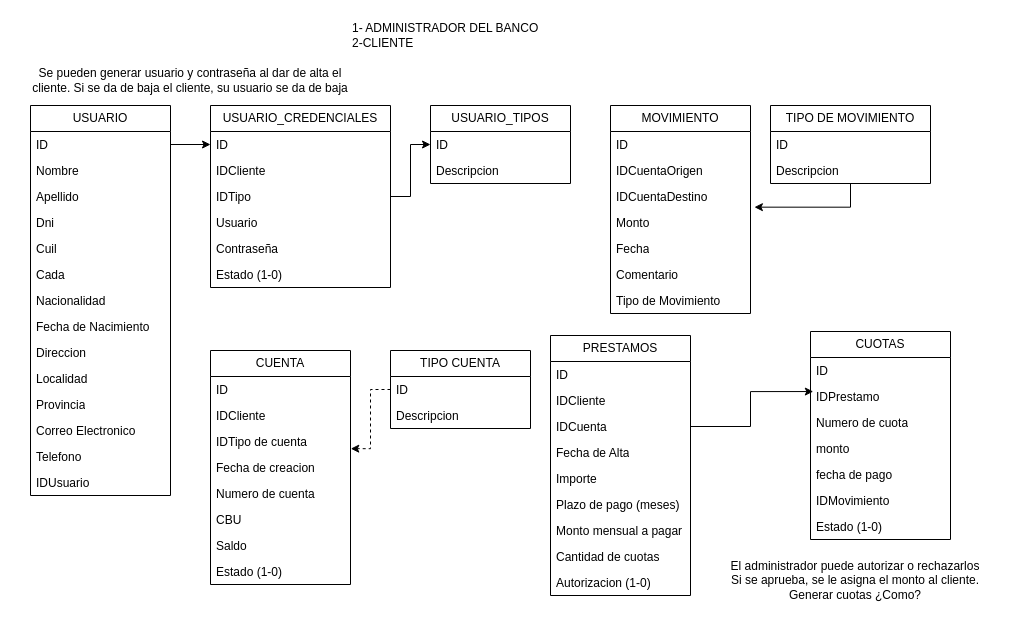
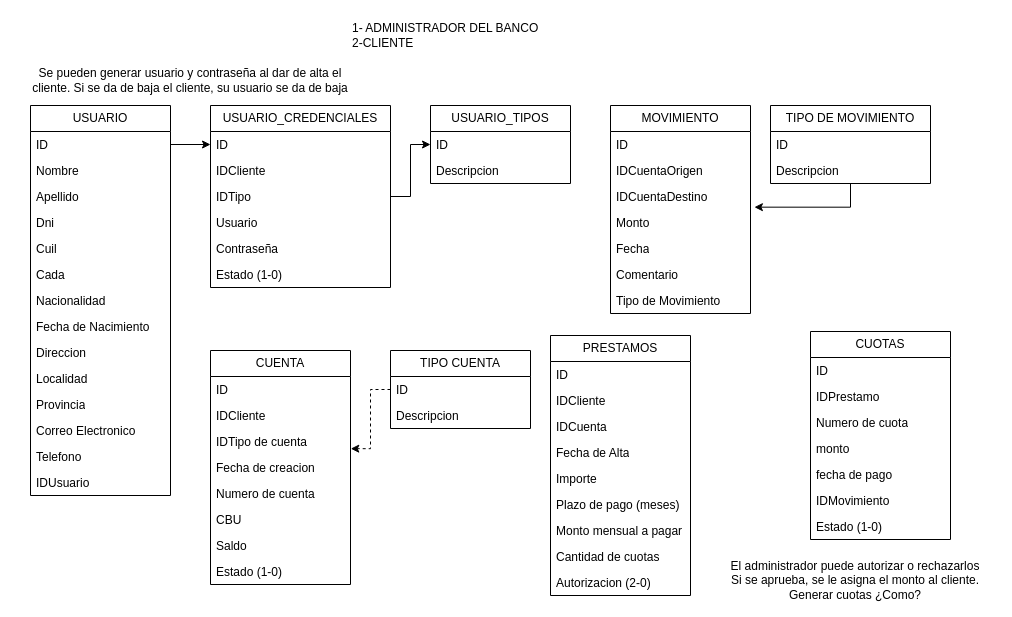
  <mxCell id="0" />
  <mxCell id="1" parent="0" />
  <mxCell id="2" value="USUARIO_TIPOS" style="swimlane;fontStyle=0;childLayout=stackLayout;horizontal=1;startSize=26;fillColor=none;horizontalStack=0;resizeParent=1;resizeParentMax=0;resizeLast=0;collapsible=1;marginBottom=0;whiteSpace=wrap;html=1;" parent="1" vertex="1"><mxGeometry x="430" y="105" width="140" height="78" as="geometry" /></mxCell>
  <mxCell id="3" value="ID" style="text;strokeColor=none;fillColor=none;align=left;verticalAlign=top;spacingLeft=4;spacingRight=4;overflow=hidden;rotatable=0;points=[[0,0.5],[1,0.5]];portConstraint=eastwest;whiteSpace=wrap;html=1;" parent="2" vertex="1"><mxGeometry y="26" width="140" height="26" as="geometry" /></mxCell>
  <mxCell id="4" value="Descripcion" style="text;strokeColor=none;fillColor=none;align=left;verticalAlign=top;spacingLeft=4;spacingRight=4;overflow=hidden;rotatable=0;points=[[0,0.5],[1,0.5]];portConstraint=eastwest;whiteSpace=wrap;html=1;" parent="2" vertex="1"><mxGeometry y="52" width="140" height="26" as="geometry" /></mxCell>
  <mxCell id="5" value="1- ADMINISTRADOR DEL BANCO&lt;div&gt;2-CLIENTE&lt;/div&gt;" style="text;strokeColor=none;align=left;fillColor=none;html=1;verticalAlign=middle;whiteSpace=wrap;rounded=0;" parent="1" vertex="1"><mxGeometry x="350" y="20" width="190" height="30" as="geometry" /></mxCell>
  <mxCell id="6" value="USUARIO" style="swimlane;fontStyle=0;childLayout=stackLayout;horizontal=1;startSize=26;fillColor=none;horizontalStack=0;resizeParent=1;resizeParentMax=0;resizeLast=0;collapsible=1;marginBottom=0;whiteSpace=wrap;html=1;" parent="1" vertex="1"><mxGeometry x="30" y="105" width="140" height="390" as="geometry" /></mxCell>
  <mxCell id="7" value="ID" style="text;strokeColor=none;fillColor=none;align=left;verticalAlign=top;spacingLeft=4;spacingRight=4;overflow=hidden;rotatable=0;points=[[0,0.5],[1,0.5]];portConstraint=eastwest;whiteSpace=wrap;html=1;" parent="6" vertex="1"><mxGeometry y="26" width="140" height="26" as="geometry" /></mxCell>
  <mxCell id="8" value="Nombre" style="text;strokeColor=none;fillColor=none;align=left;verticalAlign=top;spacingLeft=4;spacingRight=4;overflow=hidden;rotatable=0;points=[[0,0.5],[1,0.5]];portConstraint=eastwest;whiteSpace=wrap;html=1;" parent="6" vertex="1"><mxGeometry y="52" width="140" height="26" as="geometry" /></mxCell>
  <mxCell id="9" value="Apellido" style="text;strokeColor=none;fillColor=none;align=left;verticalAlign=top;spacingLeft=4;spacingRight=4;overflow=hidden;rotatable=0;points=[[0,0.5],[1,0.5]];portConstraint=eastwest;whiteSpace=wrap;html=1;" parent="6" vertex="1"><mxGeometry y="78" width="140" height="26" as="geometry" /></mxCell>
  <mxCell id="10" value="Dni" style="text;strokeColor=none;fillColor=none;align=left;verticalAlign=top;spacingLeft=4;spacingRight=4;overflow=hidden;rotatable=0;points=[[0,0.5],[1,0.5]];portConstraint=eastwest;whiteSpace=wrap;html=1;" parent="6" vertex="1"><mxGeometry y="104" width="140" height="26" as="geometry" /></mxCell>
  <mxCell id="11" value="Cuil" style="text;strokeColor=none;fillColor=none;align=left;verticalAlign=top;spacingLeft=4;spacingRight=4;overflow=hidden;rotatable=0;points=[[0,0.5],[1,0.5]];portConstraint=eastwest;whiteSpace=wrap;html=1;" parent="6" vertex="1"><mxGeometry y="130" width="140" height="26" as="geometry" /></mxCell>
  <mxCell id="12" value="Cada" style="text;strokeColor=none;fillColor=none;align=left;verticalAlign=top;spacingLeft=4;spacingRight=4;overflow=hidden;rotatable=0;points=[[0,0.5],[1,0.5]];portConstraint=eastwest;whiteSpace=wrap;html=1;" parent="6" vertex="1"><mxGeometry y="156" width="140" height="26" as="geometry" /></mxCell>
  <mxCell id="13" value="Nacionalidad" style="text;strokeColor=none;fillColor=none;align=left;verticalAlign=top;spacingLeft=4;spacingRight=4;overflow=hidden;rotatable=0;points=[[0,0.5],[1,0.5]];portConstraint=eastwest;whiteSpace=wrap;html=1;" parent="6" vertex="1"><mxGeometry y="182" width="140" height="26" as="geometry" /></mxCell>
  <mxCell id="14" value="Fecha de Nacimiento" style="text;strokeColor=none;fillColor=none;align=left;verticalAlign=top;spacingLeft=4;spacingRight=4;overflow=hidden;rotatable=0;points=[[0,0.5],[1,0.5]];portConstraint=eastwest;whiteSpace=wrap;html=1;" parent="6" vertex="1"><mxGeometry y="208" width="140" height="26" as="geometry" /></mxCell>
  <mxCell id="15" value="Direccion" style="text;strokeColor=none;fillColor=none;align=left;verticalAlign=top;spacingLeft=4;spacingRight=4;overflow=hidden;rotatable=0;points=[[0,0.5],[1,0.5]];portConstraint=eastwest;whiteSpace=wrap;html=1;" parent="6" vertex="1"><mxGeometry y="234" width="140" height="26" as="geometry" /></mxCell>
  <mxCell id="16" value="Localidad" style="text;strokeColor=none;fillColor=none;align=left;verticalAlign=top;spacingLeft=4;spacingRight=4;overflow=hidden;rotatable=0;points=[[0,0.5],[1,0.5]];portConstraint=eastwest;whiteSpace=wrap;html=1;" parent="6" vertex="1"><mxGeometry y="260" width="140" height="26" as="geometry" /></mxCell>
  <mxCell id="17" value="Provincia" style="text;strokeColor=none;fillColor=none;align=left;verticalAlign=top;spacingLeft=4;spacingRight=4;overflow=hidden;rotatable=0;points=[[0,0.5],[1,0.5]];portConstraint=eastwest;whiteSpace=wrap;html=1;" parent="6" vertex="1"><mxGeometry y="286" width="140" height="26" as="geometry" /></mxCell>
  <mxCell id="18" value="Correo Electronico" style="text;strokeColor=none;fillColor=none;align=left;verticalAlign=top;spacingLeft=4;spacingRight=4;overflow=hidden;rotatable=0;points=[[0,0.5],[1,0.5]];portConstraint=eastwest;whiteSpace=wrap;html=1;" parent="6" vertex="1"><mxGeometry y="312" width="140" height="26" as="geometry" /></mxCell>
  <mxCell id="19" value="Telefono" style="text;strokeColor=none;fillColor=none;align=left;verticalAlign=top;spacingLeft=4;spacingRight=4;overflow=hidden;rotatable=0;points=[[0,0.5],[1,0.5]];portConstraint=eastwest;whiteSpace=wrap;html=1;" parent="6" vertex="1"><mxGeometry y="338" width="140" height="26" as="geometry" /></mxCell>
  <mxCell id="20" value="IDUsuario" style="text;strokeColor=none;fillColor=none;align=left;verticalAlign=top;spacingLeft=4;spacingRight=4;overflow=hidden;rotatable=0;points=[[0,0.5],[1,0.5]];portConstraint=eastwest;whiteSpace=wrap;html=1;" parent="6" vertex="1"><mxGeometry y="364" width="140" height="26" as="geometry" /></mxCell>
  <mxCell id="21" value="USUARIO_CREDENCIALES" style="swimlane;fontStyle=0;childLayout=stackLayout;horizontal=1;startSize=26;fillColor=none;horizontalStack=0;resizeParent=1;resizeParentMax=0;resizeLast=0;collapsible=1;marginBottom=0;whiteSpace=wrap;html=1;" parent="1" vertex="1"><mxGeometry x="210" y="105" width="180" height="182" as="geometry" /></mxCell>
  <mxCell id="22" value="ID" style="text;strokeColor=none;fillColor=none;align=left;verticalAlign=top;spacingLeft=4;spacingRight=4;overflow=hidden;rotatable=0;points=[[0,0.5],[1,0.5]];portConstraint=eastwest;whiteSpace=wrap;html=1;" parent="21" vertex="1"><mxGeometry y="26" width="180" height="26" as="geometry" /></mxCell>
  <mxCell id="23" value="IDCliente" style="text;strokeColor=none;fillColor=none;align=left;verticalAlign=top;spacingLeft=4;spacingRight=4;overflow=hidden;rotatable=0;points=[[0,0.5],[1,0.5]];portConstraint=eastwest;whiteSpace=wrap;html=1;" parent="21" vertex="1"><mxGeometry y="52" width="180" height="26" as="geometry" /></mxCell>
  <mxCell id="24" value="IDTipo" style="text;strokeColor=none;fillColor=none;align=left;verticalAlign=top;spacingLeft=4;spacingRight=4;overflow=hidden;rotatable=0;points=[[0,0.5],[1,0.5]];portConstraint=eastwest;whiteSpace=wrap;html=1;" vertex="1" parent="21"><mxGeometry y="78" width="180" height="26" as="geometry" /></mxCell>
  <mxCell id="25" value="Usuario" style="text;strokeColor=none;fillColor=none;align=left;verticalAlign=top;spacingLeft=4;spacingRight=4;overflow=hidden;rotatable=0;points=[[0,0.5],[1,0.5]];portConstraint=eastwest;whiteSpace=wrap;html=1;" parent="21" vertex="1"><mxGeometry y="104" width="180" height="26" as="geometry" /></mxCell>
  <mxCell id="26" value="Contraseña" style="text;strokeColor=none;fillColor=none;align=left;verticalAlign=top;spacingLeft=4;spacingRight=4;overflow=hidden;rotatable=0;points=[[0,0.5],[1,0.5]];portConstraint=eastwest;whiteSpace=wrap;html=1;" parent="21" vertex="1"><mxGeometry y="130" width="180" height="26" as="geometry" /></mxCell>
  <mxCell id="27" value="Estado (1-0)" style="text;strokeColor=none;fillColor=none;align=left;verticalAlign=top;spacingLeft=4;spacingRight=4;overflow=hidden;rotatable=0;points=[[0,0.5],[1,0.5]];portConstraint=eastwest;whiteSpace=wrap;html=1;" parent="21" vertex="1"><mxGeometry y="156" width="180" height="26" as="geometry" /></mxCell>
  <mxCell id="28" value="Se pueden generar usuario y contraseña al dar de alta el cliente. Si se da de baja el cliente, su usuario se da de baja" style="text;strokeColor=none;align=center;fillColor=none;html=1;verticalAlign=middle;whiteSpace=wrap;rounded=0;" parent="1" vertex="1"><mxGeometry x="20" y="65" width="340" height="30" as="geometry" /></mxCell>
  <mxCell id="29" value="CUENTA" style="swimlane;fontStyle=0;childLayout=stackLayout;horizontal=1;startSize=26;fillColor=none;horizontalStack=0;resizeParent=1;resizeParentMax=0;resizeLast=0;collapsible=1;marginBottom=0;whiteSpace=wrap;html=1;" parent="1" vertex="1"><mxGeometry x="210" y="350" width="140" height="234" as="geometry" /></mxCell>
  <mxCell id="30" value="ID" style="text;strokeColor=none;fillColor=none;align=left;verticalAlign=top;spacingLeft=4;spacingRight=4;overflow=hidden;rotatable=0;points=[[0,0.5],[1,0.5]];portConstraint=eastwest;whiteSpace=wrap;html=1;" parent="29" vertex="1"><mxGeometry y="26" width="140" height="26" as="geometry" /></mxCell>
  <mxCell id="31" value="IDCliente" style="text;strokeColor=none;fillColor=none;align=left;verticalAlign=top;spacingLeft=4;spacingRight=4;overflow=hidden;rotatable=0;points=[[0,0.5],[1,0.5]];portConstraint=eastwest;whiteSpace=wrap;html=1;" parent="29" vertex="1"><mxGeometry y="52" width="140" height="26" as="geometry" /></mxCell>
  <mxCell id="32" value="IDTipo de cuenta" style="text;strokeColor=none;fillColor=none;align=left;verticalAlign=top;spacingLeft=4;spacingRight=4;overflow=hidden;rotatable=0;points=[[0,0.5],[1,0.5]];portConstraint=eastwest;whiteSpace=wrap;html=1;" parent="29" vertex="1"><mxGeometry y="78" width="140" height="26" as="geometry" /></mxCell>
  <mxCell id="33" value="Fecha de creacion" style="text;strokeColor=none;fillColor=none;align=left;verticalAlign=top;spacingLeft=4;spacingRight=4;overflow=hidden;rotatable=0;points=[[0,0.5],[1,0.5]];portConstraint=eastwest;whiteSpace=wrap;html=1;" parent="29" vertex="1"><mxGeometry y="104" width="140" height="26" as="geometry" /></mxCell>
  <mxCell id="34" value="Numero de cuenta" style="text;strokeColor=none;fillColor=none;align=left;verticalAlign=top;spacingLeft=4;spacingRight=4;overflow=hidden;rotatable=0;points=[[0,0.5],[1,0.5]];portConstraint=eastwest;whiteSpace=wrap;html=1;" parent="29" vertex="1"><mxGeometry y="130" width="140" height="26" as="geometry" /></mxCell>
  <mxCell id="35" value="CBU" style="text;strokeColor=none;fillColor=none;align=left;verticalAlign=top;spacingLeft=4;spacingRight=4;overflow=hidden;rotatable=0;points=[[0,0.5],[1,0.5]];portConstraint=eastwest;whiteSpace=wrap;html=1;" parent="29" vertex="1"><mxGeometry y="156" width="140" height="26" as="geometry" /></mxCell>
  <mxCell id="36" value="Saldo" style="text;strokeColor=none;fillColor=none;align=left;verticalAlign=top;spacingLeft=4;spacingRight=4;overflow=hidden;rotatable=0;points=[[0,0.5],[1,0.5]];portConstraint=eastwest;whiteSpace=wrap;html=1;" parent="29" vertex="1"><mxGeometry y="182" width="140" height="26" as="geometry" /></mxCell>
  <mxCell id="37" value="Estado (1-0)" style="text;strokeColor=none;fillColor=none;align=left;verticalAlign=top;spacingLeft=4;spacingRight=4;overflow=hidden;rotatable=0;points=[[0,0.5],[1,0.5]];portConstraint=eastwest;whiteSpace=wrap;html=1;" parent="29" vertex="1"><mxGeometry y="208" width="140" height="26" as="geometry" /></mxCell>
  <mxCell id="38" value="PRESTAMOS" style="swimlane;fontStyle=0;childLayout=stackLayout;horizontal=1;startSize=26;fillColor=none;horizontalStack=0;resizeParent=1;resizeParentMax=0;resizeLast=0;collapsible=1;marginBottom=0;whiteSpace=wrap;html=1;" parent="1" vertex="1"><mxGeometry x="550" y="335" width="140" height="260" as="geometry" /></mxCell>
  <mxCell id="39" value="ID" style="text;strokeColor=none;fillColor=none;align=left;verticalAlign=top;spacingLeft=4;spacingRight=4;overflow=hidden;rotatable=0;points=[[0,0.5],[1,0.5]];portConstraint=eastwest;whiteSpace=wrap;html=1;" parent="38" vertex="1"><mxGeometry y="26" width="140" height="26" as="geometry" /></mxCell>
  <mxCell id="40" value="IDCliente" style="text;strokeColor=none;fillColor=none;align=left;verticalAlign=top;spacingLeft=4;spacingRight=4;overflow=hidden;rotatable=0;points=[[0,0.5],[1,0.5]];portConstraint=eastwest;whiteSpace=wrap;html=1;" parent="38" vertex="1"><mxGeometry y="52" width="140" height="26" as="geometry" /></mxCell>
  <mxCell id="41" value="IDCuenta" style="text;strokeColor=none;fillColor=none;align=left;verticalAlign=top;spacingLeft=4;spacingRight=4;overflow=hidden;rotatable=0;points=[[0,0.5],[1,0.5]];portConstraint=eastwest;whiteSpace=wrap;html=1;" parent="38" vertex="1"><mxGeometry y="78" width="140" height="26" as="geometry" /></mxCell>
  <mxCell id="42" value="Fecha de Alta" style="text;strokeColor=none;fillColor=none;align=left;verticalAlign=top;spacingLeft=4;spacingRight=4;overflow=hidden;rotatable=0;points=[[0,0.5],[1,0.5]];portConstraint=eastwest;whiteSpace=wrap;html=1;" parent="38" vertex="1"><mxGeometry y="104" width="140" height="26" as="geometry" /></mxCell>
  <mxCell id="43" value="Importe" style="text;strokeColor=none;fillColor=none;align=left;verticalAlign=top;spacingLeft=4;spacingRight=4;overflow=hidden;rotatable=0;points=[[0,0.5],[1,0.5]];portConstraint=eastwest;whiteSpace=wrap;html=1;" parent="38" vertex="1"><mxGeometry y="130" width="140" height="26" as="geometry" /></mxCell>
  <mxCell id="44" value="Plazo de pago (meses)" style="text;strokeColor=none;fillColor=none;align=left;verticalAlign=top;spacingLeft=4;spacingRight=4;overflow=hidden;rotatable=0;points=[[0,0.5],[1,0.5]];portConstraint=eastwest;whiteSpace=wrap;html=1;" parent="38" vertex="1"><mxGeometry y="156" width="140" height="26" as="geometry" /></mxCell>
  <mxCell id="45" value="Monto mensual a pagar" style="text;strokeColor=none;fillColor=none;align=left;verticalAlign=top;spacingLeft=4;spacingRight=4;overflow=hidden;rotatable=0;points=[[0,0.5],[1,0.5]];portConstraint=eastwest;whiteSpace=wrap;html=1;" parent="38" vertex="1"><mxGeometry y="182" width="140" height="26" as="geometry" /></mxCell>
  <mxCell id="46" value="Cantidad de cuotas" style="text;strokeColor=none;fillColor=none;align=left;verticalAlign=top;spacingLeft=4;spacingRight=4;overflow=hidden;rotatable=0;points=[[0,0.5],[1,0.5]];portConstraint=eastwest;whiteSpace=wrap;html=1;" parent="38" vertex="1"><mxGeometry y="208" width="140" height="26" as="geometry" /></mxCell>
- <mxCell id="47" value="Autorizacion (1-0)" style="text;strokeColor=none;fillColor=none;align=left;verticalAlign=top;spacingLeft=4;spacingRight=4;overflow=hidden;rotatable=0;points=[[0,0.5],[1,0.5]];portConstraint=eastwest;whiteSpace=wrap;html=1;" parent="38" vertex="1"><mxGeometry y="234" width="140" height="26" as="geometry" /></mxCell>
+ <mxCell id="47" value="Autorizacion (2-0)" style="text;strokeColor=none;fillColor=none;align=left;verticalAlign=top;spacingLeft=4;spacingRight=4;overflow=hidden;rotatable=0;points=[[0,0.5],[1,0.5]];portConstraint=eastwest;whiteSpace=wrap;html=1;" parent="38" vertex="1"><mxGeometry y="234" width="140" height="26" as="geometry" /></mxCell>
  <mxCell id="48" value="El administrador puede autorizar o rechazarlos&lt;div&gt;Si se aprueba, se le asigna el monto al cliente.&lt;/div&gt;&lt;div&gt;Generar cuotas ¿Como?&lt;/div&gt;" style="text;strokeColor=none;align=center;fillColor=none;html=1;verticalAlign=middle;whiteSpace=wrap;rounded=0;" parent="1" vertex="1"><mxGeometry x="720" y="565" width="270" height="30" as="geometry" /></mxCell>
  <mxCell id="49" value="MOVIMIENTO" style="swimlane;fontStyle=0;childLayout=stackLayout;horizontal=1;startSize=26;fillColor=none;horizontalStack=0;resizeParent=1;resizeParentMax=0;resizeLast=0;collapsible=1;marginBottom=0;whiteSpace=wrap;html=1;" parent="1" vertex="1"><mxGeometry x="610" y="105" width="140" height="208" as="geometry" /></mxCell>
  <mxCell id="50" value="ID" style="text;strokeColor=none;fillColor=none;align=left;verticalAlign=top;spacingLeft=4;spacingRight=4;overflow=hidden;rotatable=0;points=[[0,0.5],[1,0.5]];portConstraint=eastwest;whiteSpace=wrap;html=1;" parent="49" vertex="1"><mxGeometry y="26" width="140" height="26" as="geometry" /></mxCell>
  <mxCell id="51" value="IDCuentaOrigen" style="text;strokeColor=none;fillColor=none;align=left;verticalAlign=top;spacingLeft=4;spacingRight=4;overflow=hidden;rotatable=0;points=[[0,0.5],[1,0.5]];portConstraint=eastwest;whiteSpace=wrap;html=1;" parent="49" vertex="1"><mxGeometry y="52" width="140" height="26" as="geometry" /></mxCell>
  <mxCell id="52" value="IDCuentaDestino" style="text;strokeColor=none;fillColor=none;align=left;verticalAlign=top;spacingLeft=4;spacingRight=4;overflow=hidden;rotatable=0;points=[[0,0.5],[1,0.5]];portConstraint=eastwest;whiteSpace=wrap;html=1;" parent="49" vertex="1"><mxGeometry y="78" width="140" height="26" as="geometry" /></mxCell>
  <mxCell id="53" value="Monto" style="text;strokeColor=none;fillColor=none;align=left;verticalAlign=top;spacingLeft=4;spacingRight=4;overflow=hidden;rotatable=0;points=[[0,0.5],[1,0.5]];portConstraint=eastwest;whiteSpace=wrap;html=1;" parent="49" vertex="1"><mxGeometry y="104" width="140" height="26" as="geometry" /></mxCell>
  <mxCell id="54" value="Fecha" style="text;strokeColor=none;fillColor=none;align=left;verticalAlign=top;spacingLeft=4;spacingRight=4;overflow=hidden;rotatable=0;points=[[0,0.5],[1,0.5]];portConstraint=eastwest;whiteSpace=wrap;html=1;" parent="49" vertex="1"><mxGeometry y="130" width="140" height="26" as="geometry" /></mxCell>
  <mxCell id="55" value="Comentario" style="text;strokeColor=none;fillColor=none;align=left;verticalAlign=top;spacingLeft=4;spacingRight=4;overflow=hidden;rotatable=0;points=[[0,0.5],[1,0.5]];portConstraint=eastwest;whiteSpace=wrap;html=1;" parent="49" vertex="1"><mxGeometry y="156" width="140" height="26" as="geometry" /></mxCell>
  <mxCell id="56" value="Tipo de Movimiento" style="text;strokeColor=none;fillColor=none;align=left;verticalAlign=top;spacingLeft=4;spacingRight=4;overflow=hidden;rotatable=0;points=[[0,0.5],[1,0.5]];portConstraint=eastwest;whiteSpace=wrap;html=1;" parent="49" vertex="1"><mxGeometry y="182" width="140" height="26" as="geometry" /></mxCell>
  <mxCell id="57" value="TIPO DE MOVIMIENTO" style="swimlane;fontStyle=0;childLayout=stackLayout;horizontal=1;startSize=26;fillColor=none;horizontalStack=0;resizeParent=1;resizeParentMax=0;resizeLast=0;collapsible=1;marginBottom=0;whiteSpace=wrap;html=1;" parent="1" vertex="1"><mxGeometry x="770" y="105" width="160" height="78" as="geometry" /></mxCell>
  <mxCell id="58" value="ID" style="text;strokeColor=none;fillColor=none;align=left;verticalAlign=top;spacingLeft=4;spacingRight=4;overflow=hidden;rotatable=0;points=[[0,0.5],[1,0.5]];portConstraint=eastwest;whiteSpace=wrap;html=1;" parent="57" vertex="1"><mxGeometry y="26" width="160" height="26" as="geometry" /></mxCell>
  <mxCell id="59" value="Descripcion" style="text;strokeColor=none;fillColor=none;align=left;verticalAlign=top;spacingLeft=4;spacingRight=4;overflow=hidden;rotatable=0;points=[[0,0.5],[1,0.5]];portConstraint=eastwest;whiteSpace=wrap;html=1;" parent="57" vertex="1"><mxGeometry y="52" width="160" height="26" as="geometry" /></mxCell>
  <mxCell id="60" value="CUOTAS" style="swimlane;fontStyle=0;childLayout=stackLayout;horizontal=1;startSize=26;fillColor=none;horizontalStack=0;resizeParent=1;resizeParentMax=0;resizeLast=0;collapsible=1;marginBottom=0;whiteSpace=wrap;html=1;" parent="1" vertex="1"><mxGeometry x="810" y="331" width="140" height="208" as="geometry" /></mxCell>
  <mxCell id="61" value="ID" style="text;strokeColor=none;fillColor=none;align=left;verticalAlign=top;spacingLeft=4;spacingRight=4;overflow=hidden;rotatable=0;points=[[0,0.5],[1,0.5]];portConstraint=eastwest;whiteSpace=wrap;html=1;" parent="60" vertex="1"><mxGeometry y="26" width="140" height="26" as="geometry" /></mxCell>
  <mxCell id="62" value="IDPrestamo" style="text;strokeColor=none;fillColor=none;align=left;verticalAlign=top;spacingLeft=4;spacingRight=4;overflow=hidden;rotatable=0;points=[[0,0.5],[1,0.5]];portConstraint=eastwest;whiteSpace=wrap;html=1;" parent="60" vertex="1"><mxGeometry y="52" width="140" height="26" as="geometry" /></mxCell>
  <mxCell id="63" value="Numero de cuota" style="text;strokeColor=none;fillColor=none;align=left;verticalAlign=top;spacingLeft=4;spacingRight=4;overflow=hidden;rotatable=0;points=[[0,0.5],[1,0.5]];portConstraint=eastwest;whiteSpace=wrap;html=1;" parent="60" vertex="1"><mxGeometry y="78" width="140" height="26" as="geometry" /></mxCell>
  <mxCell id="64" value="monto" style="text;strokeColor=none;fillColor=none;align=left;verticalAlign=top;spacingLeft=4;spacingRight=4;overflow=hidden;rotatable=0;points=[[0,0.5],[1,0.5]];portConstraint=eastwest;whiteSpace=wrap;html=1;" parent="60" vertex="1"><mxGeometry y="104" width="140" height="26" as="geometry" /></mxCell>
  <mxCell id="65" value="fecha de pago" style="text;strokeColor=none;fillColor=none;align=left;verticalAlign=top;spacingLeft=4;spacingRight=4;overflow=hidden;rotatable=0;points=[[0,0.5],[1,0.5]];portConstraint=eastwest;whiteSpace=wrap;html=1;" parent="60" vertex="1"><mxGeometry y="130" width="140" height="26" as="geometry" /></mxCell>
  <mxCell id="66" value="IDMovimiento" style="text;strokeColor=none;fillColor=none;align=left;verticalAlign=top;spacingLeft=4;spacingRight=4;overflow=hidden;rotatable=0;points=[[0,0.5],[1,0.5]];portConstraint=eastwest;whiteSpace=wrap;html=1;" parent="60" vertex="1"><mxGeometry y="156" width="140" height="26" as="geometry" /></mxCell>
  <mxCell id="67" value="Estado (1-0)" style="text;strokeColor=none;fillColor=none;align=left;verticalAlign=top;spacingLeft=4;spacingRight=4;overflow=hidden;rotatable=0;points=[[0,0.5],[1,0.5]];portConstraint=eastwest;whiteSpace=wrap;html=1;" parent="60" vertex="1"><mxGeometry y="182" width="140" height="26" as="geometry" /></mxCell>
  <mxCell id="68" style="edgeStyle=orthogonalEdgeStyle;rounded=0;orthogonalLoop=1;jettySize=auto;html=1;entryX=0;entryY=0.5;entryDx=0;entryDy=0;" parent="1" source="7" target="22" edge="1"><mxGeometry relative="1" as="geometry" /></mxCell>
  <mxCell id="69" value="TIPO CUENTA" style="swimlane;fontStyle=0;childLayout=stackLayout;horizontal=1;startSize=26;fillColor=none;horizontalStack=0;resizeParent=1;resizeParentMax=0;resizeLast=0;collapsible=1;marginBottom=0;whiteSpace=wrap;html=1;" parent="1" vertex="1"><mxGeometry x="390" y="350" width="140" height="78" as="geometry" /></mxCell>
  <mxCell id="70" value="ID" style="text;strokeColor=none;fillColor=none;align=left;verticalAlign=top;spacingLeft=4;spacingRight=4;overflow=hidden;rotatable=0;points=[[0,0.5],[1,0.5]];portConstraint=eastwest;whiteSpace=wrap;html=1;" parent="69" vertex="1"><mxGeometry y="26" width="140" height="26" as="geometry" /></mxCell>
  <mxCell id="71" value="Descripcion" style="text;strokeColor=none;fillColor=none;align=left;verticalAlign=top;spacingLeft=4;spacingRight=4;overflow=hidden;rotatable=0;points=[[0,0.5],[1,0.5]];portConstraint=eastwest;whiteSpace=wrap;html=1;" parent="69" vertex="1"><mxGeometry y="52" width="140" height="26" as="geometry" /></mxCell>
- <mxCell id="72" style="edgeStyle=orthogonalEdgeStyle;rounded=0;orthogonalLoop=1;jettySize=auto;html=1;entryX=0.02;entryY=0.31;entryDx=0;entryDy=0;entryPerimeter=0;" parent="1" source="41" target="62" edge="1"><mxGeometry relative="1" as="geometry" /></mxCell>
  <mxCell id="73" style="edgeStyle=orthogonalEdgeStyle;rounded=0;orthogonalLoop=1;jettySize=auto;html=1;entryX=1.028;entryY=-0.09;entryDx=0;entryDy=0;entryPerimeter=0;" parent="1" source="57" target="53" edge="1"><mxGeometry relative="1" as="geometry" /></mxCell>
  <mxCell id="74" style="edgeStyle=orthogonalEdgeStyle;rounded=0;orthogonalLoop=1;jettySize=auto;html=1;entryX=1.002;entryY=0.775;entryDx=0;entryDy=0;entryPerimeter=0;dashed=1;" parent="1" source="69" target="32" edge="1"><mxGeometry relative="1" as="geometry" /></mxCell>
  <mxCell id="75" style="edgeStyle=orthogonalEdgeStyle;rounded=0;orthogonalLoop=1;jettySize=auto;html=1;entryX=0;entryY=0.5;entryDx=0;entryDy=0;" edge="1" parent="1" source="24" target="3"><mxGeometry relative="1" as="geometry" /></mxCell>
